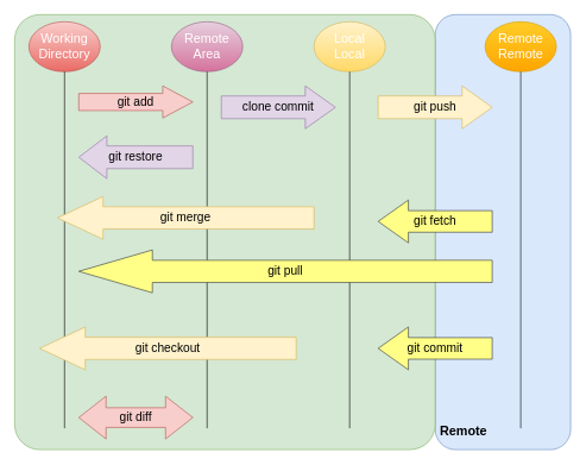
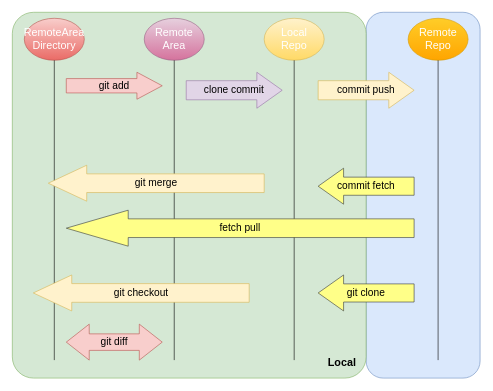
  <mxCell id="0" />
  <mxCell id="1" parent="0" />
  <mxCell id="2" value="" style="rounded=1;whiteSpace=wrap;html=1;fontSize=15;fillColor=#dae8fc;strokeColor=#6c8ebf;" vertex="1" parent="1"><mxGeometry x="610" y="20" width="190" height="610" as="geometry" /></mxCell>
  <mxCell id="3" value="" style="rounded=1;whiteSpace=wrap;html=1;fontSize=15;fillColor=#d5e8d4;strokeColor=#82b366;arcSize=6;" vertex="1" parent="1"><mxGeometry x="20" y="20" width="590" height="610" as="geometry" /></mxCell>
- <mxCell id="4" value="Working&lt;br style=&quot;font-size: 18px;&quot;&gt;Directory" style="ellipse;whiteSpace=wrap;html=1;fontSize=18;fillColor=#f8cecc;strokeColor=#b85450;fontStyle=0;gradientColor=#ea6b66;fontColor=#FFFFFF;" vertex="1" parent="1"><mxGeometry x="40" y="30" width="100" height="70" as="geometry" /></mxCell>
+ <mxCell id="4" value="RemoteArea&lt;br style=&quot;font-size: 18px;&quot;&gt;Directory" style="ellipse;whiteSpace=wrap;html=1;fontSize=18;fillColor=#f8cecc;strokeColor=#b85450;fontStyle=0;gradientColor=#ea6b66;fontColor=#FFFFFF;" vertex="1" parent="1"><mxGeometry x="40" y="30" width="100" height="70" as="geometry" /></mxCell>
  <mxCell id="5" value="Remote&lt;br style=&quot;font-size: 18px;&quot;&gt;Area" style="ellipse;whiteSpace=wrap;html=1;fontSize=18;fillColor=#e6d0de;strokeColor=#996185;gradientColor=#d5739d;fontColor=#FFFFFF;" vertex="1" parent="1"><mxGeometry x="240" y="30" width="100" height="70" as="geometry" /></mxCell>
- <mxCell id="6" value="Local&lt;br style=&quot;font-size: 18px;&quot;&gt;Local" style="ellipse;whiteSpace=wrap;html=1;fontSize=18;fillColor=#fff2cc;strokeColor=#d6b656;gradientColor=#ffd966;fontColor=#FFFFFF;" vertex="1" parent="1"><mxGeometry x="440" y="30" width="100" height="70" as="geometry" /></mxCell>
- <mxCell id="7" value="Remote&lt;br style=&quot;font-size: 18px;&quot;&gt;Remote" style="ellipse;whiteSpace=wrap;html=1;fontSize=18;fillColor=#ffcd28;strokeColor=#d79b00;gradientColor=#ffa500;fontColor=#FFFFFF;" vertex="1" parent="1"><mxGeometry x="680" y="30" width="100" height="70" as="geometry" /></mxCell>
+ <mxCell id="6" value="Local&lt;br style=&quot;font-size: 18px;&quot;&gt;Repo" style="ellipse;whiteSpace=wrap;html=1;fontSize=18;fillColor=#fff2cc;strokeColor=#d6b656;gradientColor=#ffd966;fontColor=#FFFFFF;" vertex="1" parent="1"><mxGeometry x="440" y="30" width="100" height="70" as="geometry" /></mxCell>
+ <mxCell id="7" value="Remote&lt;br style=&quot;font-size: 18px;&quot;&gt;Repo" style="ellipse;whiteSpace=wrap;html=1;fontSize=18;fillColor=#ffcd28;strokeColor=#d79b00;gradientColor=#ffa500;fontColor=#FFFFFF;" vertex="1" parent="1"><mxGeometry x="680" y="30" width="100" height="70" as="geometry" /></mxCell>
  <mxCell id="8" value="" style="endArrow=none;html=1;fontSize=15;entryX=0.5;entryY=1;entryDx=0;entryDy=0;" edge="1" parent="1" target="4"><mxGeometry width="50" height="50" relative="1" as="geometry"><mxPoint x="90" y="600" as="sourcePoint" /><mxPoint x="120" y="260" as="targetPoint" /></mxGeometry></mxCell>
  <mxCell id="9" value="" style="endArrow=none;html=1;fontSize=15;entryX=0.5;entryY=1;entryDx=0;entryDy=0;" edge="1" parent="1"><mxGeometry width="50" height="50" relative="1" as="geometry"><mxPoint x="290" y="600" as="sourcePoint" /><mxPoint x="290" y="100" as="targetPoint" /></mxGeometry></mxCell>
  <mxCell id="10" value="" style="endArrow=none;html=1;fontSize=15;entryX=0.5;entryY=1;entryDx=0;entryDy=0;" edge="1" parent="1"><mxGeometry width="50" height="50" relative="1" as="geometry"><mxPoint x="490" y="600" as="sourcePoint" /><mxPoint x="490" y="100" as="targetPoint" /></mxGeometry></mxCell>
  <mxCell id="11" value="" style="endArrow=none;html=1;fontSize=15;entryX=0.5;entryY=1;entryDx=0;entryDy=0;" edge="1" parent="1"><mxGeometry width="50" height="50" relative="1" as="geometry"><mxPoint x="730" y="600" as="sourcePoint" /><mxPoint x="730" y="100" as="targetPoint" /></mxGeometry></mxCell>
  <mxCell id="12" value="git add" style="shape=singleArrow;whiteSpace=wrap;html=1;fontSize=17;arrowWidth=0.531;arrowSize=0.264;fillColor=#f8cecc;fontStyle=0;strokeColor=#b85450;" vertex="1" parent="1"><mxGeometry x="110" y="120" width="160" height="45" as="geometry" /></mxCell>
  <mxCell id="13" value="clone commit" style="shape=singleArrow;whiteSpace=wrap;html=1;fontSize=17;arrowWidth=0.531;arrowSize=0.264;fillColor=#e1d5e7;fontStyle=0;strokeColor=#9673a6;" vertex="1" parent="1"><mxGeometry x="310" y="120" width="160" height="60" as="geometry" /></mxCell>
- <mxCell id="14" value="git push" style="shape=singleArrow;whiteSpace=wrap;html=1;fontSize=17;arrowWidth=0.531;arrowSize=0.264;fillColor=#fff2cc;fontStyle=0;strokeColor=#d6b656;" vertex="1" parent="1"><mxGeometry x="530" y="120" width="160" height="60" as="geometry" /></mxCell>
- <mxCell id="15" value="git restore" style="shape=singleArrow;direction=west;whiteSpace=wrap;html=1;fontSize=17;arrowWidth=0.53;arrowSize=0.246;fillColor=#e1d5e7;fontStyle=0;strokeColor=#9673a6;" vertex="1" parent="1"><mxGeometry x="110" y="190" width="160" height="60" as="geometry" /></mxCell>
- <mxCell id="16" value="git fetch" style="shape=singleArrow;direction=west;whiteSpace=wrap;html=1;fontSize=17;arrowWidth=0.504;arrowSize=0.265;fillColor=#ffff88;fontStyle=0;strokeColor=#36393d;" vertex="1" parent="1"><mxGeometry x="530" y="280" width="160" height="60" as="geometry" /></mxCell>
+ <mxCell id="14" value="commit push" style="shape=singleArrow;whiteSpace=wrap;html=1;fontSize=17;arrowWidth=0.531;arrowSize=0.264;fillColor=#fff2cc;fontStyle=0;strokeColor=#d6b656;" vertex="1" parent="1"><mxGeometry x="530" y="120" width="160" height="60" as="geometry" /></mxCell>
+ <mxCell id="16" value="commit fetch" style="shape=singleArrow;direction=west;whiteSpace=wrap;html=1;fontSize=17;arrowWidth=0.504;arrowSize=0.265;fillColor=#ffff88;fontStyle=0;strokeColor=#36393d;" vertex="1" parent="1"><mxGeometry x="530" y="280" width="160" height="60" as="geometry" /></mxCell>
  <mxCell id="17" value="git merge" style="shape=singleArrow;direction=west;whiteSpace=wrap;html=1;fontSize=17;arrowWidth=0.519;arrowSize=0.178;fillColor=#fff2cc;fontStyle=0;strokeColor=#d6b656;" vertex="1" parent="1"><mxGeometry x="80" y="275" width="360" height="60" as="geometry" /></mxCell>
- <mxCell id="18" value="git pull" style="shape=singleArrow;direction=west;whiteSpace=wrap;html=1;fontSize=17;arrowWidth=0.519;arrowSize=0.178;fillColor=#ffff88;fontStyle=0;strokeColor=#36393d;" vertex="1" parent="1"><mxGeometry x="110" y="350" width="580" height="60" as="geometry" /></mxCell>
+ <mxCell id="18" value="fetch pull" style="shape=singleArrow;direction=west;whiteSpace=wrap;html=1;fontSize=17;arrowWidth=0.519;arrowSize=0.178;fillColor=#ffff88;fontStyle=0;strokeColor=#36393d;" vertex="1" parent="1"><mxGeometry x="110" y="350" width="580" height="60" as="geometry" /></mxCell>
  <mxCell id="19" value="git checkout" style="shape=singleArrow;direction=west;whiteSpace=wrap;html=1;fontSize=17;arrowWidth=0.519;arrowSize=0.178;fillColor=#fff2cc;fontStyle=0;strokeColor=#d6b656;" vertex="1" parent="1"><mxGeometry x="55" y="458" width="360" height="60" as="geometry" /></mxCell>
- <mxCell id="20" value="git diff" style="shape=doubleArrow;whiteSpace=wrap;html=1;fontSize=17;arrowWidth=0.459;arrowSize=0.239;fillColor=#f8cecc;fontStyle=0;strokeColor=#b85450;" vertex="1" parent="1"><mxGeometry x="110" y="555" width="160" height="60" as="geometry" /></mxCell>
- <mxCell id="21" value="Remote" style="text;html=1;strokeColor=none;fillColor=none;align=center;verticalAlign=middle;whiteSpace=wrap;rounded=0;fontSize=18;fontStyle=1" vertex="1" parent="1"><mxGeometry x="620" y="590" width="60" height="30" as="geometry" /></mxCell>
- <mxCell id="23" value="git commit" style="shape=singleArrow;direction=west;whiteSpace=wrap;html=1;fontSize=17;arrowWidth=0.504;arrowSize=0.265;fillColor=#ffff88;fontStyle=0;strokeColor=#36393d;" vertex="1" parent="1"><mxGeometry x="530" y="458" width="160" height="60" as="geometry" /></mxCell>
+ <mxCell id="20" value="git diff" style="shape=doubleArrow;whiteSpace=wrap;html=1;fontSize=17;arrowWidth=0.459;arrowSize=0.239;fillColor=#f8cecc;fontStyle=0;strokeColor=#b85450;" vertex="1" parent="1"><mxGeometry x="110" y="540" width="160" height="60" as="geometry" /></mxCell>
+ <mxCell id="22" value="Local" style="text;html=1;strokeColor=none;fillColor=none;align=center;verticalAlign=middle;whiteSpace=wrap;rounded=0;fontSize=18;fontStyle=1" vertex="1" parent="1"><mxGeometry x="540" y="590" width="60" height="30" as="geometry" /></mxCell>
+ <mxCell id="23" value="git clone" style="shape=singleArrow;direction=west;whiteSpace=wrap;html=1;fontSize=17;arrowWidth=0.504;arrowSize=0.265;fillColor=#ffff88;fontStyle=0;strokeColor=#36393d;" vertex="1" parent="1"><mxGeometry x="530" y="458" width="160" height="60" as="geometry" /></mxCell>
